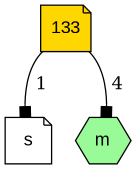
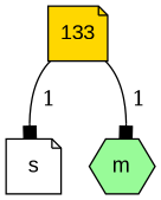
  digraph {
    node [fontname=Arial shape=note style=filled]
    edge [arrowhead=box]
    n1 [fillcolor=gold label=133 width=0.5]
    n2 [fillcolor=white label=s width=0.5]
    n3 [fillcolor=palegreen label=m shape=hexagon width=0.5]
    n1 -> n2 [label=" 1" tailport=sw]
-   n1 -> n3 [label=" 4" tailport=se]
+   n1 -> n3 [label=" 1" tailport=se]
  }
